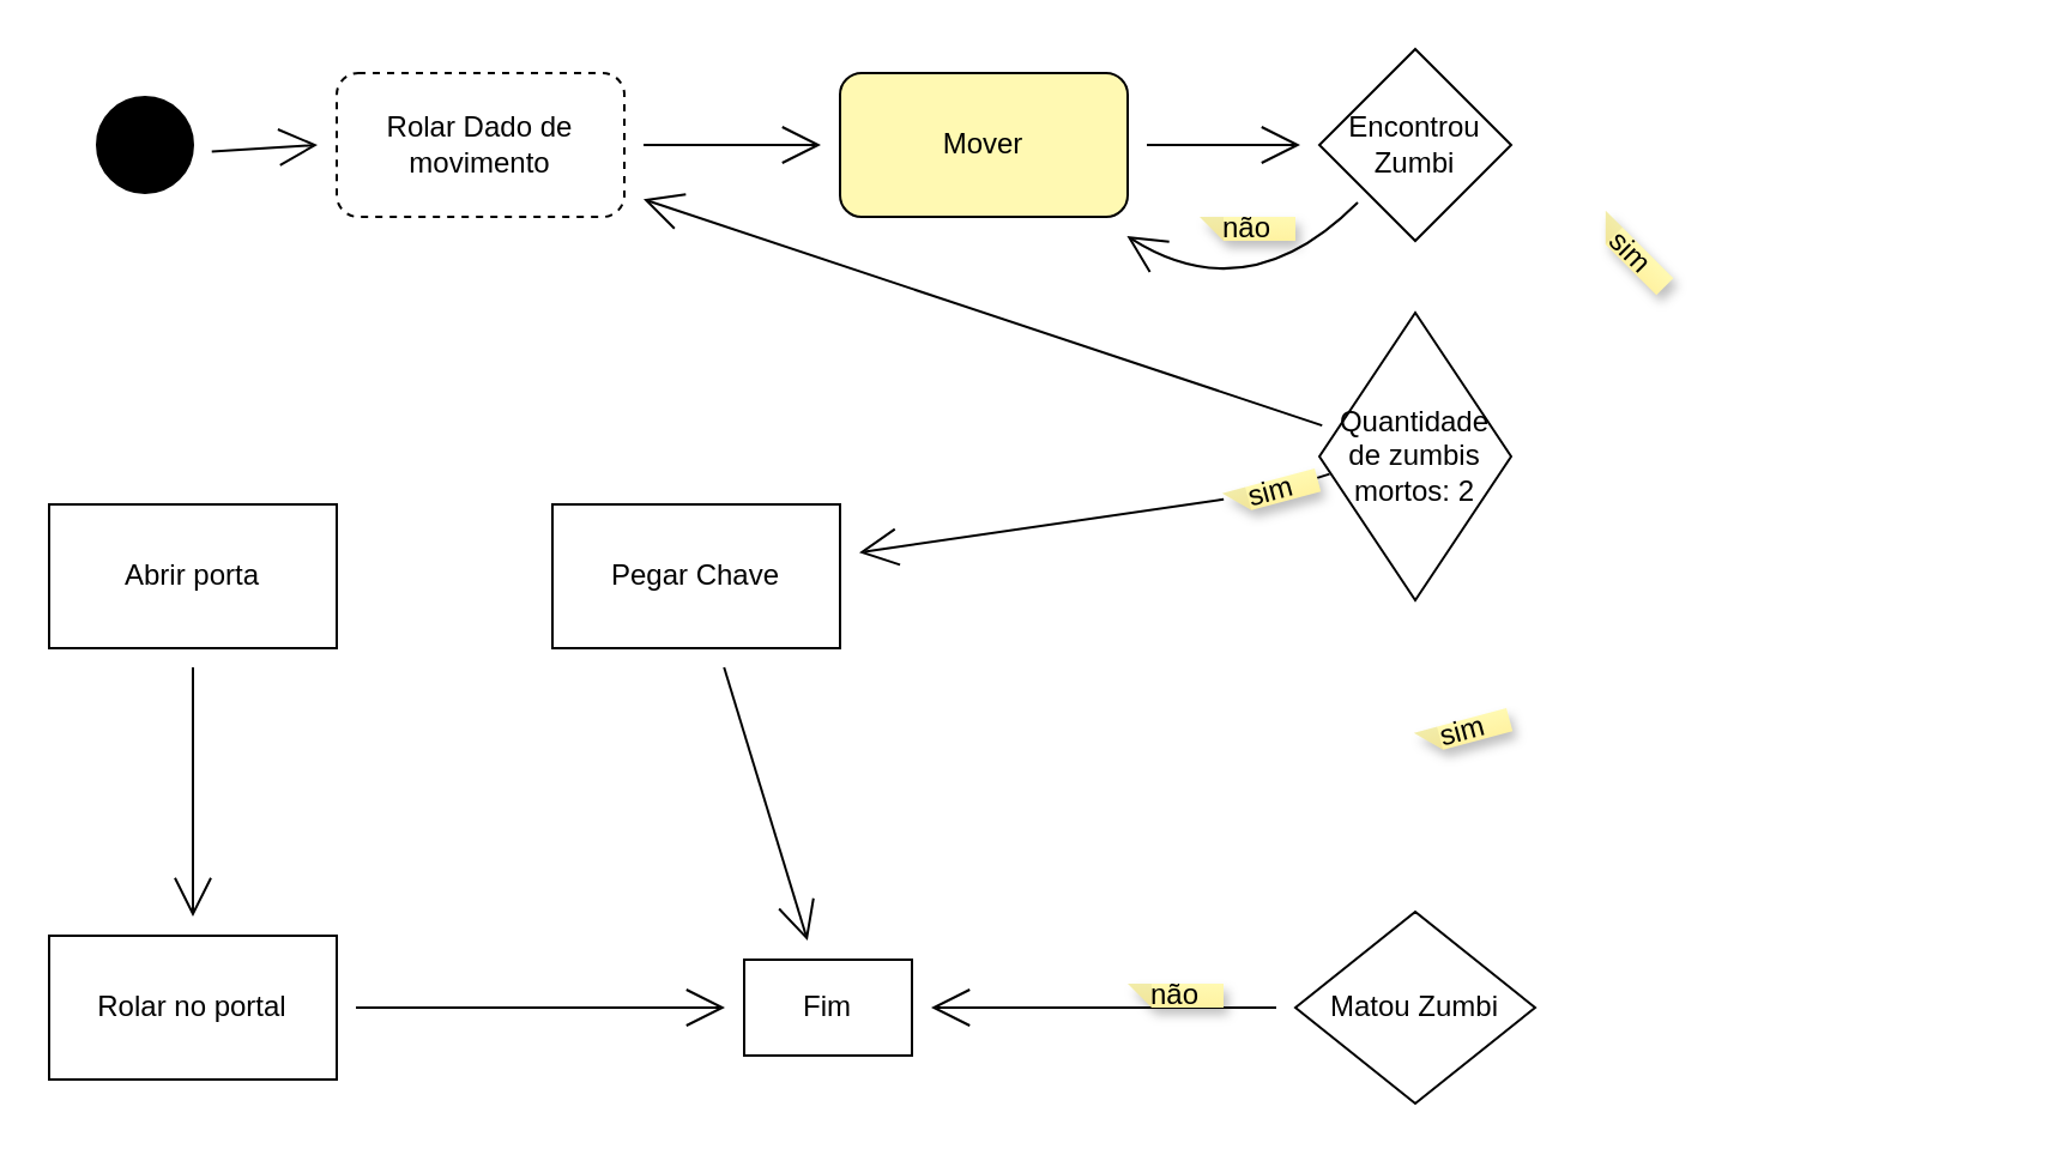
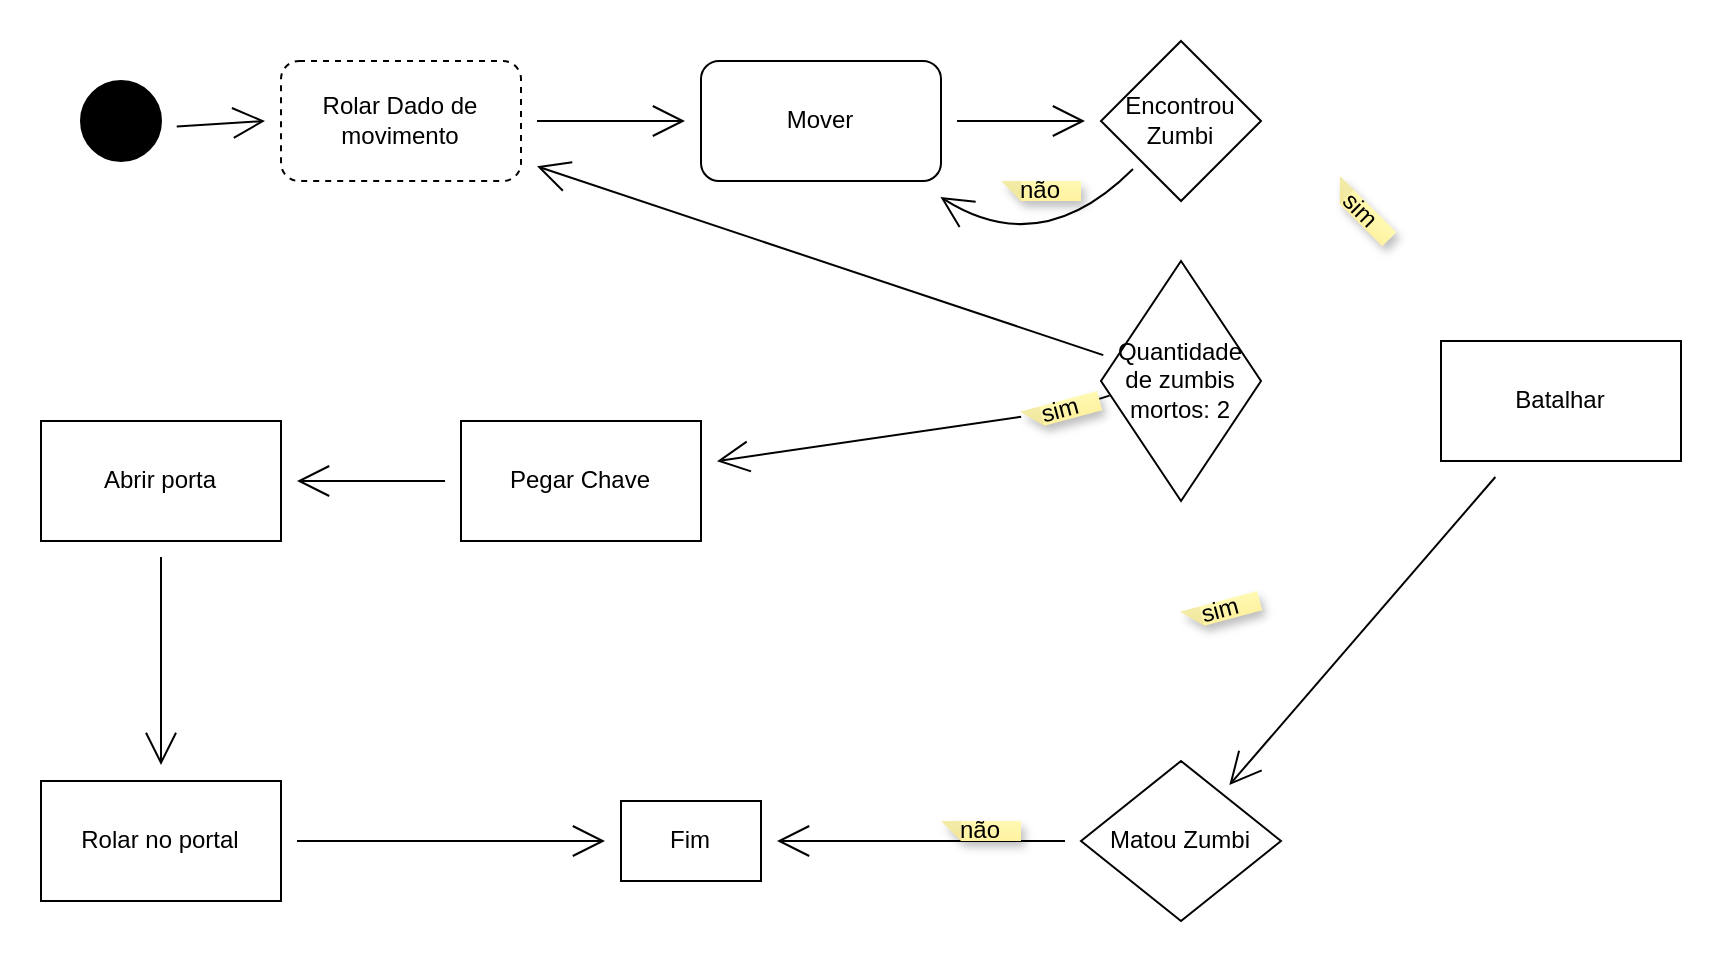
  <mxCell id="0" />
  <mxCell id="1" parent="0" />
  <mxCell id="2" style="edgeStyle=elbowEdgeStyle;rounded=0;orthogonalLoop=1;jettySize=auto;html=1;endArrow=open;startSize=14;endSize=14;sourcePerimeterSpacing=8;targetPerimeterSpacing=8;" parent="1" source="3" target="7" edge="1"><mxGeometry relative="1" as="geometry" /></mxCell>
  <mxCell id="3" value="Rolar Dado de movimento" style="rounded=1;whiteSpace=wrap;html=1;dashed=1;" parent="1" vertex="1"><mxGeometry x="140" y="30" width="120" height="60" as="geometry" /></mxCell>
  <mxCell id="4" style="edgeStyle=none;curved=1;rounded=0;orthogonalLoop=1;jettySize=auto;html=1;endArrow=open;startSize=14;endSize=14;sourcePerimeterSpacing=8;targetPerimeterSpacing=8;" parent="1" source="5" target="3" edge="1"><mxGeometry relative="1" as="geometry" /></mxCell>
  <mxCell id="5" value="" style="ellipse;whiteSpace=wrap;html=1;fillColor=#000000;" parent="1" vertex="1"><mxGeometry x="40" y="40" width="40" height="40" as="geometry" /></mxCell>
  <mxCell id="6" value="" style="edgeStyle=none;curved=1;rounded=0;orthogonalLoop=1;jettySize=auto;html=1;endArrow=open;startSize=14;endSize=14;sourcePerimeterSpacing=8;targetPerimeterSpacing=8;" parent="1" source="7" target="18" edge="1"><mxGeometry relative="1" as="geometry" /></mxCell>
- <mxCell id="7" value="Mover" style="whiteSpace=wrap;html=1;rounded=1;fillColor=#fff9b2;" parent="1" vertex="1"><mxGeometry x="350" y="30" width="120" height="60" as="geometry" /></mxCell>
+ <mxCell id="7" value="Mover" style="whiteSpace=wrap;html=1;rounded=1;" parent="1" vertex="1"><mxGeometry x="350" y="30" width="120" height="60" as="geometry" /></mxCell>
  <mxCell id="8" style="edgeStyle=elbowEdgeStyle;rounded=0;orthogonalLoop=1;jettySize=auto;html=1;entryX=0;entryY=0.5;entryDx=0;entryDy=0;endArrow=open;startSize=14;endSize=14;sourcePerimeterSpacing=8;targetPerimeterSpacing=8;" parent="1" edge="1"><mxGeometry relative="1" as="geometry"><mxPoint x="482.118" y="340" as="sourcePoint" /><mxPoint x="482" y="340" as="targetPoint" /></mxGeometry></mxCell>
- <mxCell id="9" style="edgeStyle=none;curved=1;rounded=0;orthogonalLoop=1;jettySize=auto;html=1;endArrow=open;startSize=14;endSize=14;sourcePerimeterSpacing=8;targetPerimeterSpacing=8;" parent="1" source="10" target="22" edge="1"><mxGeometry relative="1" as="geometry" /></mxCell>
+ <mxCell id="9" style="edgeStyle=none;curved=1;rounded=0;orthogonalLoop=1;jettySize=auto;html=1;endArrow=open;startSize=14;endSize=14;sourcePerimeterSpacing=8;targetPerimeterSpacing=8;" parent="1" source="10" target="16" edge="1"><mxGeometry relative="1" as="geometry" /></mxCell>
  <mxCell id="10" value="Pegar Chave" style="whiteSpace=wrap;html=1;" parent="1" vertex="1"><mxGeometry x="230" y="210" width="120" height="60" as="geometry" /></mxCell>
+ <mxCell id="11" style="edgeStyle=none;curved=1;rounded=0;orthogonalLoop=1;jettySize=auto;html=1;endArrow=open;startSize=14;endSize=14;sourcePerimeterSpacing=8;targetPerimeterSpacing=8;" parent="1" source="12" target="14" edge="1"><mxGeometry relative="1" as="geometry" /></mxCell>
+ <mxCell id="12" value="Batalhar" style="whiteSpace=wrap;html=1;" parent="1" vertex="1"><mxGeometry x="720" y="170" width="120" height="60" as="geometry" /></mxCell>
  <mxCell id="13" style="edgeStyle=none;curved=1;rounded=0;orthogonalLoop=1;jettySize=auto;html=1;endArrow=open;startSize=14;endSize=14;sourcePerimeterSpacing=8;targetPerimeterSpacing=8;" parent="1" source="14" target="22" edge="1"><mxGeometry relative="1" as="geometry" /></mxCell>
  <mxCell id="14" value="Matou Zumbi" style="rhombus;whiteSpace=wrap;html=1;" parent="1" vertex="1"><mxGeometry x="540" y="380" width="100" height="80" as="geometry" /></mxCell>
  <mxCell id="15" value="" style="edgeStyle=none;curved=1;rounded=0;orthogonalLoop=1;jettySize=auto;html=1;endArrow=open;startSize=14;endSize=14;sourcePerimeterSpacing=8;targetPerimeterSpacing=8;" edge="1" parent="1" source="16" target="30"><mxGeometry relative="1" as="geometry" /></mxCell>
  <mxCell id="16" value="Abrir porta" style="whiteSpace=wrap;html=1;" parent="1" vertex="1"><mxGeometry x="20" y="210" width="120" height="60" as="geometry" /></mxCell>
  <mxCell id="17" style="edgeStyle=none;curved=1;rounded=0;orthogonalLoop=1;jettySize=auto;html=1;endArrow=open;startSize=14;endSize=14;sourcePerimeterSpacing=8;targetPerimeterSpacing=8;" parent="1" source="18" target="7" edge="1"><mxGeometry relative="1" as="geometry"><mxPoint x="480" y="130" as="targetPoint" /><Array as="points"><mxPoint x="520" y="130" /></Array></mxGeometry></mxCell>
  <mxCell id="18" value="Encontrou Zumbi" style="rhombus;whiteSpace=wrap;html=1;" parent="1" vertex="1"><mxGeometry x="550" width="80" height="80" as="geometry" y="20" /></mxCell>
  <mxCell id="19" style="edgeStyle=none;curved=1;rounded=0;orthogonalLoop=1;jettySize=auto;html=1;endArrow=open;startSize=14;endSize=14;sourcePerimeterSpacing=8;targetPerimeterSpacing=8;" parent="1" source="21" target="3" edge="1"><mxGeometry relative="1" as="geometry" /></mxCell>
  <mxCell id="20" style="edgeStyle=none;curved=1;rounded=0;orthogonalLoop=1;jettySize=auto;html=1;endArrow=open;startSize=14;endSize=14;targetPerimeterSpacing=8;startArrow=none;" parent="1" source="24" target="10" edge="1"><mxGeometry relative="1" as="geometry"><mxPoint x="490.04" y="220.02" as="targetPoint" /></mxGeometry></mxCell>
  <mxCell id="21" value="Quantidade de zumbis mortos: 2" style="rhombus;whiteSpace=wrap;html=1;" parent="1" vertex="1"><mxGeometry x="550" y="130" width="80" height="120" as="geometry" /></mxCell>
  <mxCell id="22" value="Fim" style="whiteSpace=wrap;html=1;" parent="1" vertex="1"><mxGeometry x="310" y="400" width="70" height="40" as="geometry" /></mxCell>
  <mxCell id="23" value="" style="edgeStyle=none;curved=1;rounded=0;orthogonalLoop=1;jettySize=auto;html=1;endArrow=none;startSize=14;endSize=14;sourcePerimeterSpacing=8;exitX=0.053;exitY=0.561;exitDx=0;exitDy=0;exitPerimeter=0;" parent="1" source="21" target="24" edge="1"><mxGeometry relative="1" as="geometry"><mxPoint x="550.458" y="201.982" as="sourcePoint" /><mxPoint x="493" y="219.394" as="targetPoint" /></mxGeometry></mxCell>
  <mxCell id="24" value="sim" style="shape=note;whiteSpace=wrap;html=1;backgroundOutline=1;fontColor=#000000;darkOpacity=0.05;fillColor=#FFF9B2;strokeColor=none;fillStyle=solid;direction=west;gradientDirection=north;gradientColor=#FFF2A1;shadow=1;size=20;pointerEvents=1;rotation=-15;" parent="1" vertex="1"><mxGeometry x="510" y="200" width="40" height="10" as="geometry" /></mxCell>
  <mxCell id="25" value="sim" style="shape=note;whiteSpace=wrap;html=1;backgroundOutline=1;fontColor=#000000;darkOpacity=0.05;fillColor=#FFF9B2;strokeColor=none;fillStyle=solid;direction=west;gradientDirection=north;gradientColor=#FFF2A1;shadow=1;size=20;pointerEvents=1;rotation=-15;" parent="1" vertex="1"><mxGeometry x="590" y="300" width="40" height="10" as="geometry" /></mxCell>
  <mxCell id="26" value="não" style="shape=note;whiteSpace=wrap;html=1;backgroundOutline=1;fontColor=#000000;darkOpacity=0.05;fillColor=#FFF9B2;strokeColor=none;fillStyle=solid;direction=west;gradientDirection=north;gradientColor=#FFF2A1;shadow=1;size=20;pointerEvents=1;rotation=0;" parent="1" vertex="1"><mxGeometry x="470" y="410" width="40" height="10" as="geometry" /></mxCell>
  <mxCell id="27" value="sim" style="shape=note;whiteSpace=wrap;html=1;backgroundOutline=1;fontColor=#000000;darkOpacity=0.05;fillColor=#FFF9B2;strokeColor=none;fillStyle=solid;direction=west;gradientDirection=north;gradientColor=#FFF2A1;shadow=1;size=20;pointerEvents=1;rotation=45;" parent="1" vertex="1"><mxGeometry x="660" y="100" width="40" height="10" as="geometry" /></mxCell>
  <mxCell id="28" value="não" style="shape=note;whiteSpace=wrap;html=1;backgroundOutline=1;fontColor=#000000;darkOpacity=0.05;fillColor=#FFF9B2;strokeColor=none;fillStyle=solid;direction=west;gradientDirection=north;gradientColor=#FFF2A1;shadow=1;size=20;pointerEvents=1;rotation=0;" parent="1" vertex="1"><mxGeometry x="500" y="90" width="40" height="10" as="geometry" /></mxCell>
  <mxCell id="29" style="edgeStyle=none;curved=1;rounded=0;orthogonalLoop=1;jettySize=auto;html=1;endArrow=open;startSize=14;endSize=14;sourcePerimeterSpacing=8;targetPerimeterSpacing=8;" edge="1" parent="1" source="30" target="22"><mxGeometry relative="1" as="geometry" /></mxCell>
  <mxCell id="30" value="Rolar no portal" style="whiteSpace=wrap;html=1;" vertex="1" parent="1"><mxGeometry x="20" y="390" width="120" height="60" as="geometry" /></mxCell>
